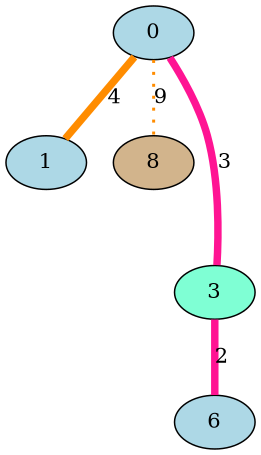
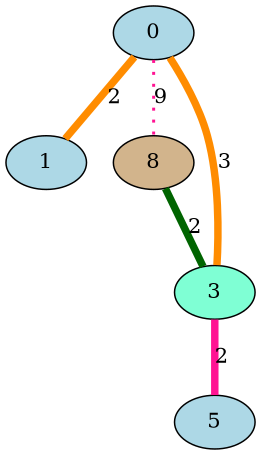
  graph {
    node [fillcolor=lightblue style=filled]
    edge [color=darkorange penwidth=5 style=bold]
    0
    1
    n3 [fillcolor=tan label=8]
    3 [fillcolor=aquamarine]
-   5 [label=6]
-   0 -- 1 [label=4]
-   0 -- n3 [label=9 penwidth=2 style=dotted]
-   0 -- 3 [color=deeppink label=3]
+   5
+   0 -- 1 [label=2]
+   0 -- n3 [color=deeppink label=9 penwidth=2 style=dotted]
+   0 -- 3 [label=3]
+   n3 -- 3 [color=darkgreen label=2]
    3 -- 5 [color=deeppink label=2]
  }
